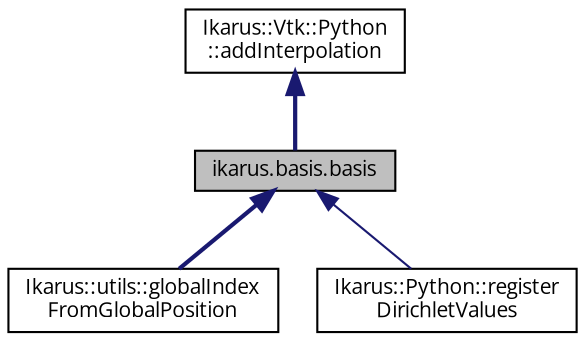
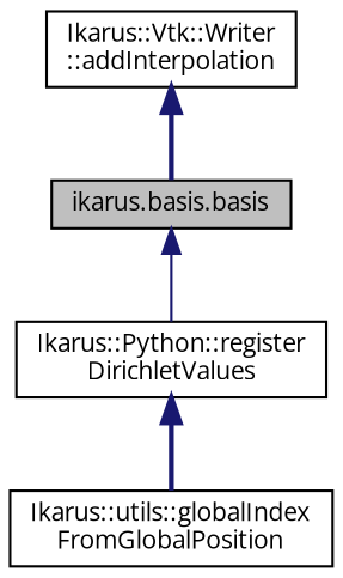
  digraph {
    fontname="Open Sans"
    rankdir=TB
    node [color=black fillcolor=white fontname="Open Sans" fontsize=10 shape=record style=filled]
    edge [color=midnightblue dir=back fontname="Open Sans" fontsize=10 labelfontname=Helvetica labelfontsize=10 style=bold]
    n1 [fillcolor=grey75 fontcolor=black height=0.2 label="ikarus.basis.basis" width=0.4]
    n2 [height=0.2 label="Ikarus::utils::globalIndex\lFromGlobalPosition" width=0.4]
    n3 [height=0.2 label="Ikarus::Python::register\lDirichletValues" width=0.4]
-   n4 [height=0.2 label="Ikarus::Vtk::Python\l::addInterpolation" width=0.4]
-   n1 -> n2
+   n4 [height=0.2 label="Ikarus::Vtk::Writer\l::addInterpolation" width=0.4]
+   n3 -> n2
    n1 -> n3 [style=solid]
    n4 -> n1
  }
